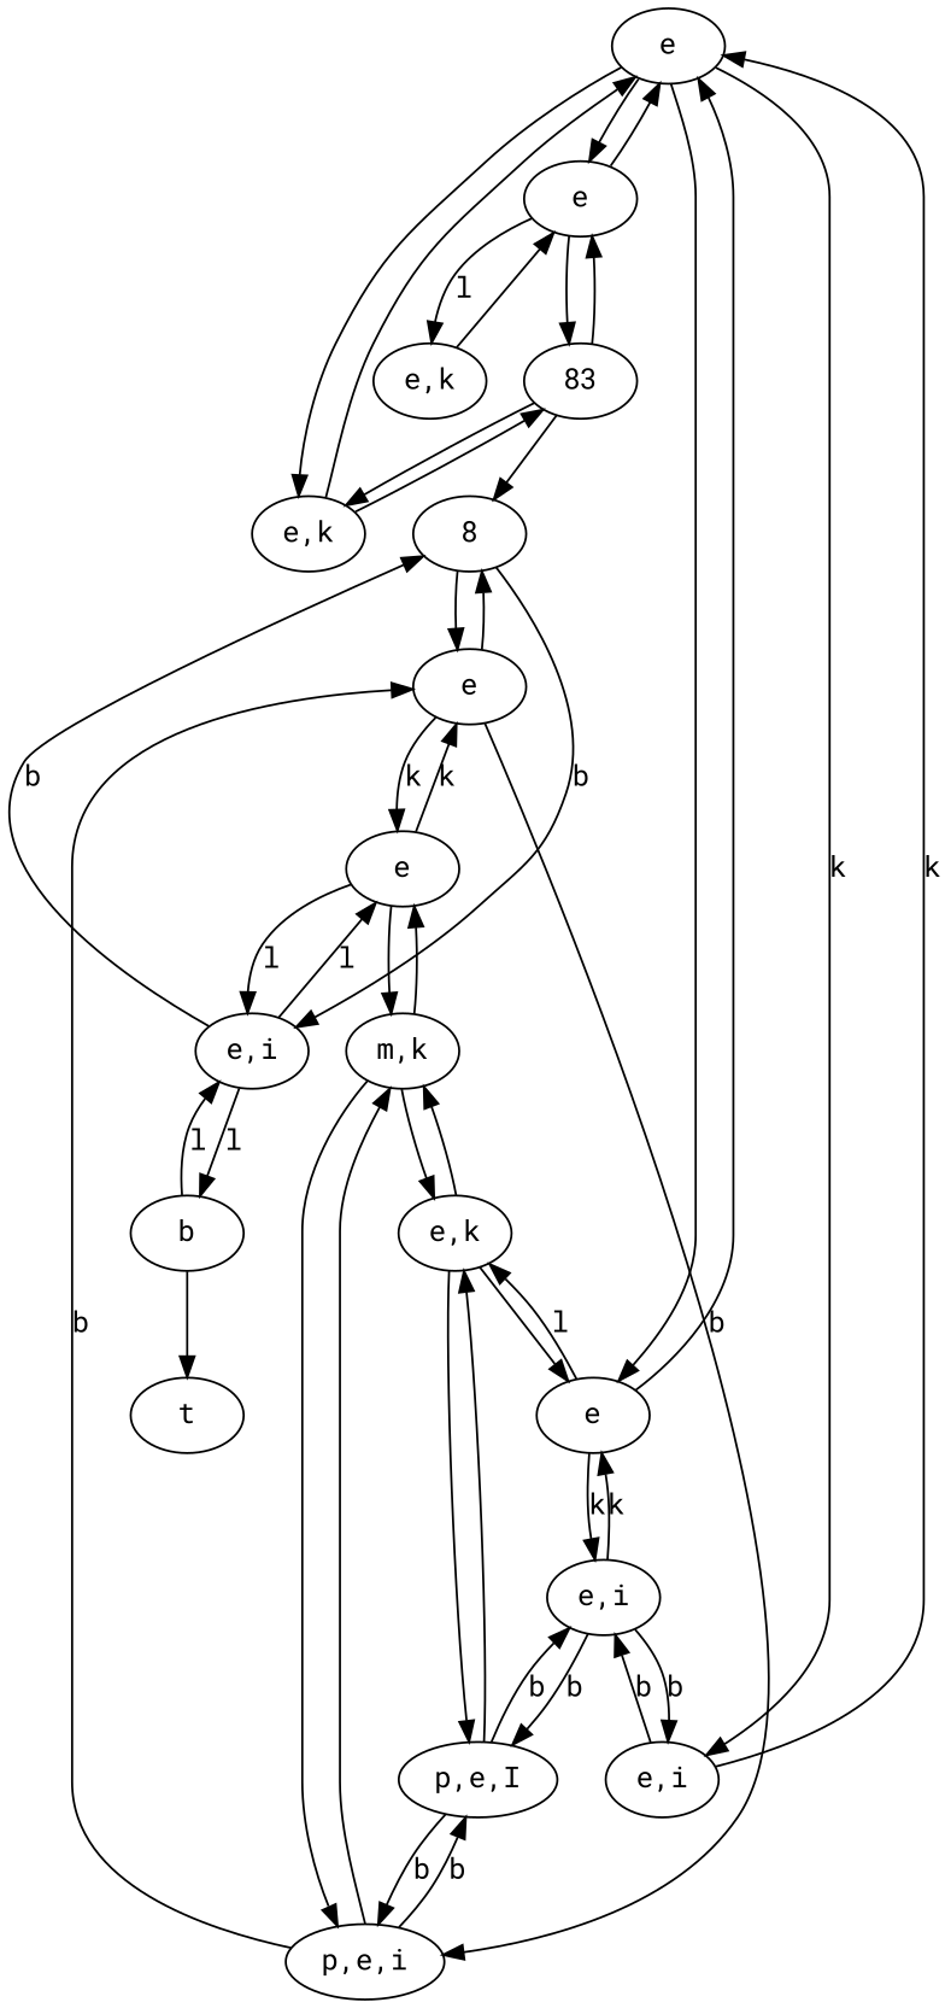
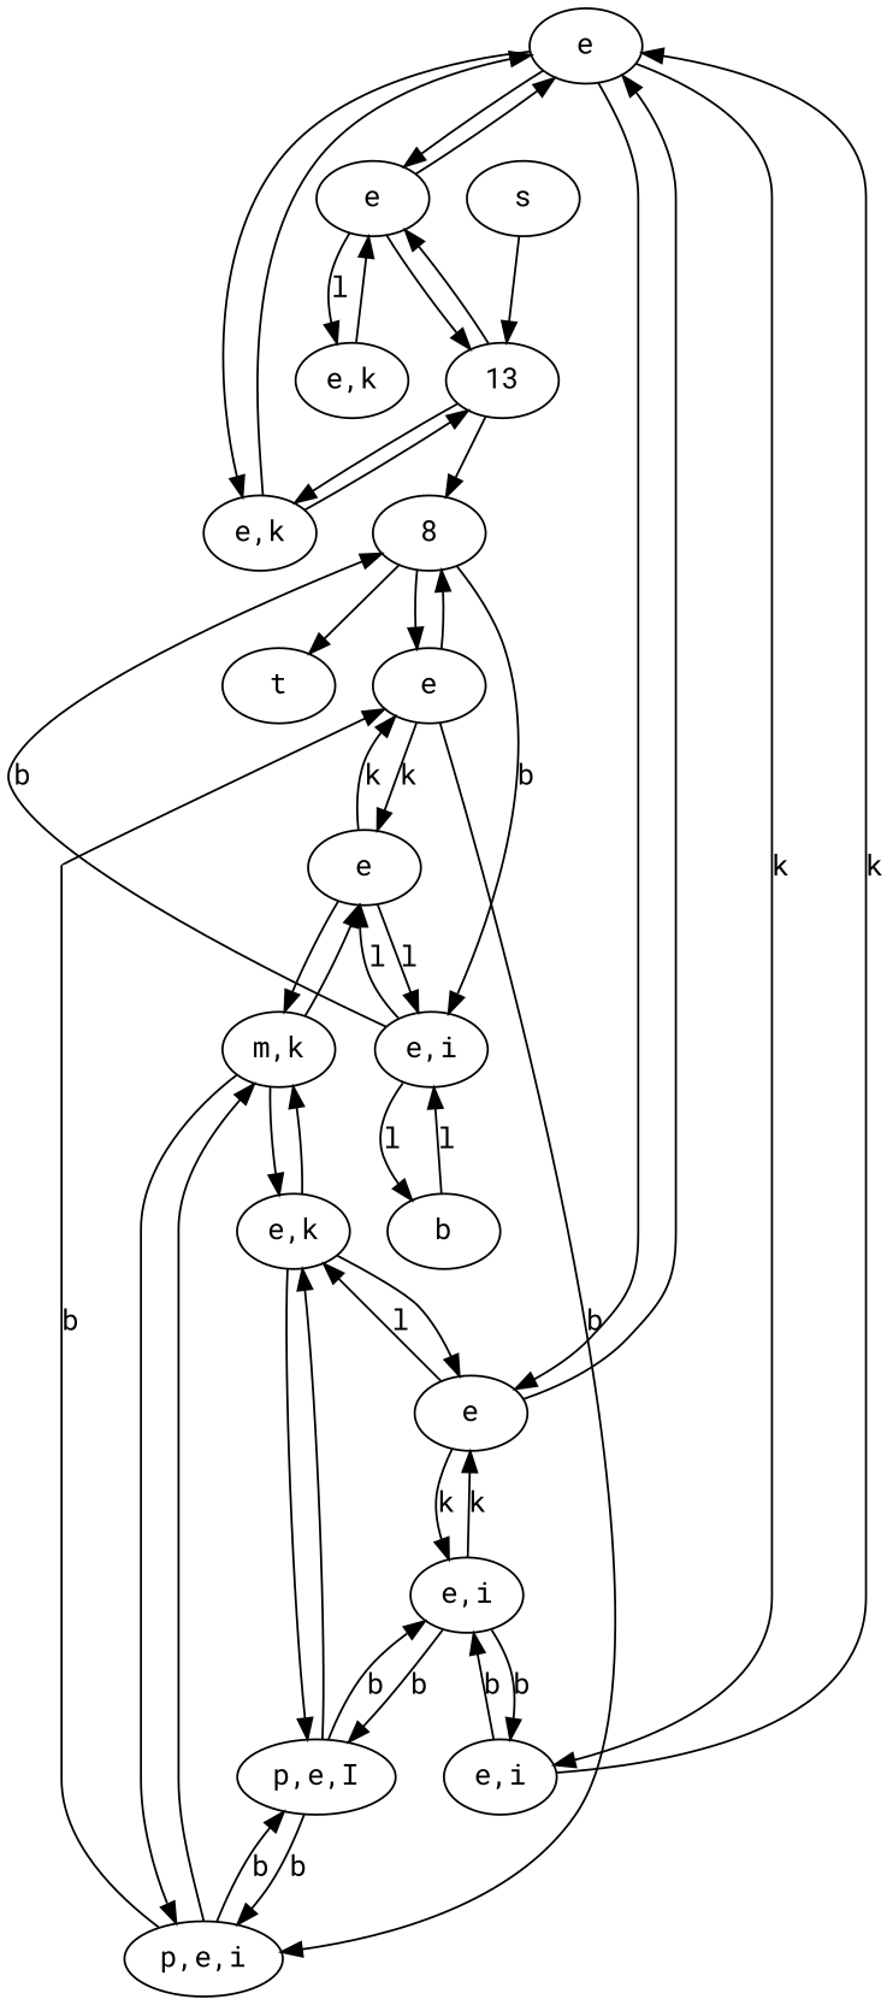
  digraph {
    fontname="Roboto Mono"
    node [fontname="Roboto Mono"]
    edge [fontname="Roboto Mono"]
    n1 [label=e]
    n2 [label=e]
    n3 [label=e]
    n4 [label="e,i"]
    n5 [label="e,k"]
-   13 [label=83]
+   13
    n7 [label="e,k"]
    n8 [label="e,k"]
    n9 [label="e,i"]
    8
    n11 [label="m,k"]
    n12 [label="p,e,I"]
    n13 [label="p,e,i"]
    n14 [label=e]
    n15 [label=e]
    n16 [label="e,i"]
    n17 [label=b]
    n18 [label=t]
+   n19 [label=s]
    n1 -> n2
    n1 -> n3
    n1 -> n4 [label=k]
    n1 -> n5
    n2 -> n1
    n2 -> 13
    n2 -> n7 [label=l]
    n3 -> n1
    n3 -> n8 [label=l]
    n3 -> n9 [label=k]
    n4 -> n1 [label=k]
    n4 -> n9 [label=b]
    n5 -> n1
    n5 -> 13
    13 -> n2
    13 -> n5
    13 -> 8
    n7 -> n2
    n8 -> n3
    n8 -> n11
    n8 -> n12
    n9 -> n3 [label=k]
    n9 -> n4 [label=b]
    n9 -> n12 [label=b]
    8 -> n15
    8 -> n16 [label=b]
    n11 -> n8
    n11 -> n13
    n11 -> n14
    n12 -> n8
    n12 -> n9 [label=b]
    n12 -> n13 [label=b]
    n13 -> n11
    n13 -> n12 [label=b]
    n13 -> n15 [label=b]
    n14 -> n11
    n14 -> n15 [label=k]
    n14 -> n16 [label=l]
    n15 -> 8
    n15 -> n13 [label=b]
    n15 -> n14 [label=k]
    n16 -> 8 [label=b]
    n16 -> n14 [label=l]
    n16 -> n17 [label=l]
    n17 -> n16 [label=l]
-   n17 -> n18
+   8 -> n18
+   n19 -> 13
  }
